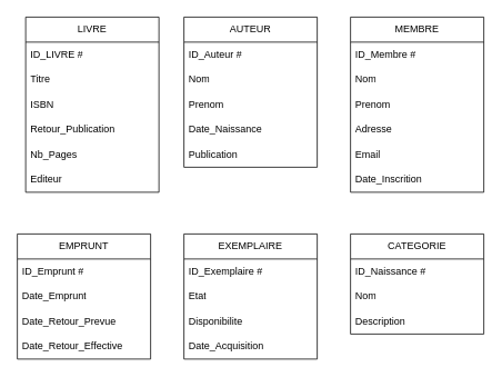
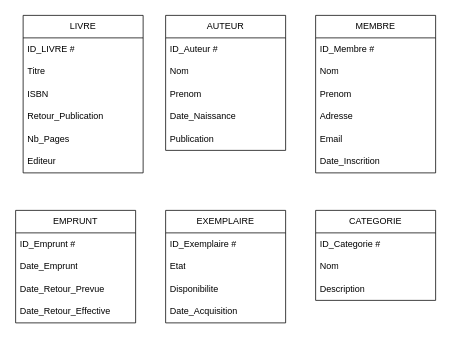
  <mxCell id="0" />
  <mxCell id="1" parent="0" />
  <mxCell id="2" value="LIVRE" style="swimlane;fontStyle=0;childLayout=stackLayout;horizontal=1;startSize=30;horizontalStack=0;resizeParent=1;resizeParentMax=0;resizeLast=0;collapsible=1;marginBottom=0;whiteSpace=wrap;html=1;" vertex="1" parent="1"><mxGeometry x="30" y="20" width="160" height="210" as="geometry" /></mxCell>
  <mxCell id="3" value="ID_LIVRE #" style="text;strokeColor=none;fillColor=none;align=left;verticalAlign=middle;spacingLeft=4;spacingRight=4;overflow=hidden;points=[[0,0.5],[1,0.5]];portConstraint=eastwest;rotatable=0;whiteSpace=wrap;html=1;" vertex="1" parent="2"><mxGeometry y="30" width="160" height="30" as="geometry" /></mxCell>
  <mxCell id="4" value="Titre" style="text;strokeColor=none;fillColor=none;align=left;verticalAlign=middle;spacingLeft=4;spacingRight=4;overflow=hidden;points=[[0,0.5],[1,0.5]];portConstraint=eastwest;rotatable=0;whiteSpace=wrap;html=1;" vertex="1" parent="2"><mxGeometry y="60" width="160" height="30" as="geometry" /></mxCell>
  <mxCell id="5" value="ISBN" style="text;strokeColor=none;fillColor=none;align=left;verticalAlign=middle;spacingLeft=4;spacingRight=4;overflow=hidden;points=[[0,0.5],[1,0.5]];portConstraint=eastwest;rotatable=0;whiteSpace=wrap;html=1;" vertex="1" parent="2"><mxGeometry y="90" width="160" height="30" as="geometry" /></mxCell>
  <mxCell id="6" value="Retour_Publication" style="text;strokeColor=none;fillColor=none;align=left;verticalAlign=middle;spacingLeft=4;spacingRight=4;overflow=hidden;points=[[0,0.5],[1,0.5]];portConstraint=eastwest;rotatable=0;whiteSpace=wrap;html=1;" vertex="1" parent="2"><mxGeometry y="120" width="160" height="30" as="geometry" /></mxCell>
  <mxCell id="7" value="Nb_Pages" style="text;strokeColor=none;fillColor=none;align=left;verticalAlign=middle;spacingLeft=4;spacingRight=4;overflow=hidden;points=[[0,0.5],[1,0.5]];portConstraint=eastwest;rotatable=0;whiteSpace=wrap;html=1;" vertex="1" parent="2"><mxGeometry y="150" width="160" height="30" as="geometry" /></mxCell>
  <mxCell id="8" value="Editeur" style="text;strokeColor=none;fillColor=none;align=left;verticalAlign=middle;spacingLeft=4;spacingRight=4;overflow=hidden;points=[[0,0.5],[1,0.5]];portConstraint=eastwest;rotatable=0;whiteSpace=wrap;html=1;" vertex="1" parent="2"><mxGeometry y="180" width="160" height="30" as="geometry" /></mxCell>
  <mxCell id="9" value="AUTEUR" style="swimlane;fontStyle=0;childLayout=stackLayout;horizontal=1;startSize=30;horizontalStack=0;resizeParent=1;resizeParentMax=0;resizeLast=0;collapsible=1;marginBottom=0;whiteSpace=wrap;html=1;" vertex="1" parent="1"><mxGeometry x="220" y="20" width="160" height="180" as="geometry" /></mxCell>
  <mxCell id="10" value="ID_Auteur #" style="text;strokeColor=none;fillColor=none;align=left;verticalAlign=middle;spacingLeft=4;spacingRight=4;overflow=hidden;points=[[0,0.5],[1,0.5]];portConstraint=eastwest;rotatable=0;whiteSpace=wrap;html=1;" vertex="1" parent="9"><mxGeometry y="30" width="160" height="30" as="geometry" /></mxCell>
  <mxCell id="11" value="Nom" style="text;strokeColor=none;fillColor=none;align=left;verticalAlign=middle;spacingLeft=4;spacingRight=4;overflow=hidden;points=[[0,0.5],[1,0.5]];portConstraint=eastwest;rotatable=0;whiteSpace=wrap;html=1;" vertex="1" parent="9"><mxGeometry y="60" width="160" height="30" as="geometry" /></mxCell>
  <mxCell id="12" value="Prenom" style="text;strokeColor=none;fillColor=none;align=left;verticalAlign=middle;spacingLeft=4;spacingRight=4;overflow=hidden;points=[[0,0.5],[1,0.5]];portConstraint=eastwest;rotatable=0;whiteSpace=wrap;html=1;" vertex="1" parent="9"><mxGeometry y="90" width="160" height="30" as="geometry" /></mxCell>
  <mxCell id="13" value="Date_Naissance" style="text;strokeColor=none;fillColor=none;align=left;verticalAlign=middle;spacingLeft=4;spacingRight=4;overflow=hidden;points=[[0,0.5],[1,0.5]];portConstraint=eastwest;rotatable=0;whiteSpace=wrap;html=1;" vertex="1" parent="9"><mxGeometry y="120" width="160" height="30" as="geometry" /></mxCell>
  <mxCell id="14" value="Publication" style="text;strokeColor=none;fillColor=none;align=left;verticalAlign=middle;spacingLeft=4;spacingRight=4;overflow=hidden;points=[[0,0.5],[1,0.5]];portConstraint=eastwest;rotatable=0;whiteSpace=wrap;html=1;" vertex="1" parent="9"><mxGeometry y="150" width="160" height="30" as="geometry" /></mxCell>
  <mxCell id="15" value="MEMBRE" style="swimlane;fontStyle=0;childLayout=stackLayout;horizontal=1;startSize=30;horizontalStack=0;resizeParent=1;resizeParentMax=0;resizeLast=0;collapsible=1;marginBottom=0;whiteSpace=wrap;html=1;" vertex="1" parent="1"><mxGeometry x="420" y="20" width="160" height="210" as="geometry" /></mxCell>
  <mxCell id="16" value="ID_Membre #" style="text;strokeColor=none;fillColor=none;align=left;verticalAlign=middle;spacingLeft=4;spacingRight=4;overflow=hidden;points=[[0,0.5],[1,0.5]];portConstraint=eastwest;rotatable=0;whiteSpace=wrap;html=1;" vertex="1" parent="15"><mxGeometry y="30" width="160" height="30" as="geometry" /></mxCell>
  <mxCell id="17" value="Nom" style="text;strokeColor=none;fillColor=none;align=left;verticalAlign=middle;spacingLeft=4;spacingRight=4;overflow=hidden;points=[[0,0.5],[1,0.5]];portConstraint=eastwest;rotatable=0;whiteSpace=wrap;html=1;" vertex="1" parent="15"><mxGeometry y="60" width="160" height="30" as="geometry" /></mxCell>
  <mxCell id="18" value="Prenom" style="text;strokeColor=none;fillColor=none;align=left;verticalAlign=middle;spacingLeft=4;spacingRight=4;overflow=hidden;points=[[0,0.5],[1,0.5]];portConstraint=eastwest;rotatable=0;whiteSpace=wrap;html=1;" vertex="1" parent="15"><mxGeometry y="90" width="160" height="30" as="geometry" /></mxCell>
  <mxCell id="19" value="Adresse" style="text;strokeColor=none;fillColor=none;align=left;verticalAlign=middle;spacingLeft=4;spacingRight=4;overflow=hidden;points=[[0,0.5],[1,0.5]];portConstraint=eastwest;rotatable=0;whiteSpace=wrap;html=1;" vertex="1" parent="15"><mxGeometry y="120" width="160" height="30" as="geometry" /></mxCell>
  <mxCell id="20" value="Email" style="text;strokeColor=none;fillColor=none;align=left;verticalAlign=middle;spacingLeft=4;spacingRight=4;overflow=hidden;points=[[0,0.5],[1,0.5]];portConstraint=eastwest;rotatable=0;whiteSpace=wrap;html=1;" vertex="1" parent="15"><mxGeometry y="150" width="160" height="30" as="geometry" /></mxCell>
  <mxCell id="21" value="Date_Inscrition" style="text;strokeColor=none;fillColor=none;align=left;verticalAlign=middle;spacingLeft=4;spacingRight=4;overflow=hidden;points=[[0,0.5],[1,0.5]];portConstraint=eastwest;rotatable=0;whiteSpace=wrap;html=1;" vertex="1" parent="15"><mxGeometry y="180" width="160" height="30" as="geometry" /></mxCell>
  <mxCell id="22" value="EMPRUNT" style="swimlane;fontStyle=0;childLayout=stackLayout;horizontal=1;startSize=30;horizontalStack=0;resizeParent=1;resizeParentMax=0;resizeLast=0;collapsible=1;marginBottom=0;whiteSpace=wrap;html=1;" vertex="1" parent="1"><mxGeometry x="20" y="280" width="160" height="150" as="geometry" /></mxCell>
  <mxCell id="23" value="ID_Emprunt #" style="text;strokeColor=none;fillColor=none;align=left;verticalAlign=middle;spacingLeft=4;spacingRight=4;overflow=hidden;points=[[0,0.5],[1,0.5]];portConstraint=eastwest;rotatable=0;whiteSpace=wrap;html=1;" vertex="1" parent="22"><mxGeometry y="30" width="160" height="30" as="geometry" /></mxCell>
  <mxCell id="24" value="Date_Emprunt" style="text;strokeColor=none;fillColor=none;align=left;verticalAlign=middle;spacingLeft=4;spacingRight=4;overflow=hidden;points=[[0,0.5],[1,0.5]];portConstraint=eastwest;rotatable=0;whiteSpace=wrap;html=1;" vertex="1" parent="22"><mxGeometry y="60" width="160" height="30" as="geometry" /></mxCell>
  <mxCell id="25" value="Date_Retour_Prevue" style="text;strokeColor=none;fillColor=none;align=left;verticalAlign=middle;spacingLeft=4;spacingRight=4;overflow=hidden;points=[[0,0.5],[1,0.5]];portConstraint=eastwest;rotatable=0;whiteSpace=wrap;html=1;" vertex="1" parent="22"><mxGeometry y="90" width="160" height="30" as="geometry" /></mxCell>
  <mxCell id="26" value="Date_Retour_Effective" style="text;strokeColor=none;fillColor=none;align=left;verticalAlign=middle;spacingLeft=4;spacingRight=4;overflow=hidden;points=[[0,0.5],[1,0.5]];portConstraint=eastwest;rotatable=0;whiteSpace=wrap;html=1;" vertex="1" parent="22"><mxGeometry y="120" width="160" height="30" as="geometry" /></mxCell>
  <mxCell id="27" value="EXEMPLAIRE" style="swimlane;fontStyle=0;childLayout=stackLayout;horizontal=1;startSize=30;horizontalStack=0;resizeParent=1;resizeParentMax=0;resizeLast=0;collapsible=1;marginBottom=0;whiteSpace=wrap;html=1;" vertex="1" parent="1"><mxGeometry x="220" y="280" width="160" height="150" as="geometry" /></mxCell>
  <mxCell id="28" value="ID_Exemplaire #" style="text;strokeColor=none;fillColor=none;align=left;verticalAlign=middle;spacingLeft=4;spacingRight=4;overflow=hidden;points=[[0,0.5],[1,0.5]];portConstraint=eastwest;rotatable=0;whiteSpace=wrap;html=1;" vertex="1" parent="27"><mxGeometry y="30" width="160" height="30" as="geometry" /></mxCell>
  <mxCell id="29" value="Etat" style="text;strokeColor=none;fillColor=none;align=left;verticalAlign=middle;spacingLeft=4;spacingRight=4;overflow=hidden;points=[[0,0.5],[1,0.5]];portConstraint=eastwest;rotatable=0;whiteSpace=wrap;html=1;" vertex="1" parent="27"><mxGeometry y="60" width="160" height="30" as="geometry" /></mxCell>
  <mxCell id="30" value="Disponibilite" style="text;strokeColor=none;fillColor=none;align=left;verticalAlign=middle;spacingLeft=4;spacingRight=4;overflow=hidden;points=[[0,0.5],[1,0.5]];portConstraint=eastwest;rotatable=0;whiteSpace=wrap;html=1;" vertex="1" parent="27"><mxGeometry y="90" width="160" height="30" as="geometry" /></mxCell>
  <mxCell id="31" value="Date_Acquisition" style="text;strokeColor=none;fillColor=none;align=left;verticalAlign=middle;spacingLeft=4;spacingRight=4;overflow=hidden;points=[[0,0.5],[1,0.5]];portConstraint=eastwest;rotatable=0;whiteSpace=wrap;html=1;" vertex="1" parent="27"><mxGeometry y="120" width="160" height="30" as="geometry" /></mxCell>
  <mxCell id="32" value="CATEGORIE" style="swimlane;fontStyle=0;childLayout=stackLayout;horizontal=1;startSize=30;horizontalStack=0;resizeParent=1;resizeParentMax=0;resizeLast=0;collapsible=1;marginBottom=0;whiteSpace=wrap;html=1;" vertex="1" parent="1"><mxGeometry x="420" y="280" width="160" height="120" as="geometry" /></mxCell>
- <mxCell id="33" value="ID_Naissance #" style="text;strokeColor=none;fillColor=none;align=left;verticalAlign=middle;spacingLeft=4;spacingRight=4;overflow=hidden;points=[[0,0.5],[1,0.5]];portConstraint=eastwest;rotatable=0;whiteSpace=wrap;html=1;" vertex="1" parent="32"><mxGeometry y="30" width="160" height="30" as="geometry" /></mxCell>
+ <mxCell id="33" value="ID_Categorie #" style="text;strokeColor=none;fillColor=none;align=left;verticalAlign=middle;spacingLeft=4;spacingRight=4;overflow=hidden;points=[[0,0.5],[1,0.5]];portConstraint=eastwest;rotatable=0;whiteSpace=wrap;html=1;" vertex="1" parent="32"><mxGeometry y="30" width="160" height="30" as="geometry" /></mxCell>
  <mxCell id="34" value="Nom" style="text;strokeColor=none;fillColor=none;align=left;verticalAlign=middle;spacingLeft=4;spacingRight=4;overflow=hidden;points=[[0,0.5],[1,0.5]];portConstraint=eastwest;rotatable=0;whiteSpace=wrap;html=1;" vertex="1" parent="32"><mxGeometry y="60" width="160" height="30" as="geometry" /></mxCell>
  <mxCell id="35" value="Description" style="text;strokeColor=none;fillColor=none;align=left;verticalAlign=middle;spacingLeft=4;spacingRight=4;overflow=hidden;points=[[0,0.5],[1,0.5]];portConstraint=eastwest;rotatable=0;whiteSpace=wrap;html=1;" vertex="1" parent="32"><mxGeometry y="90" width="160" height="30" as="geometry" /></mxCell>
